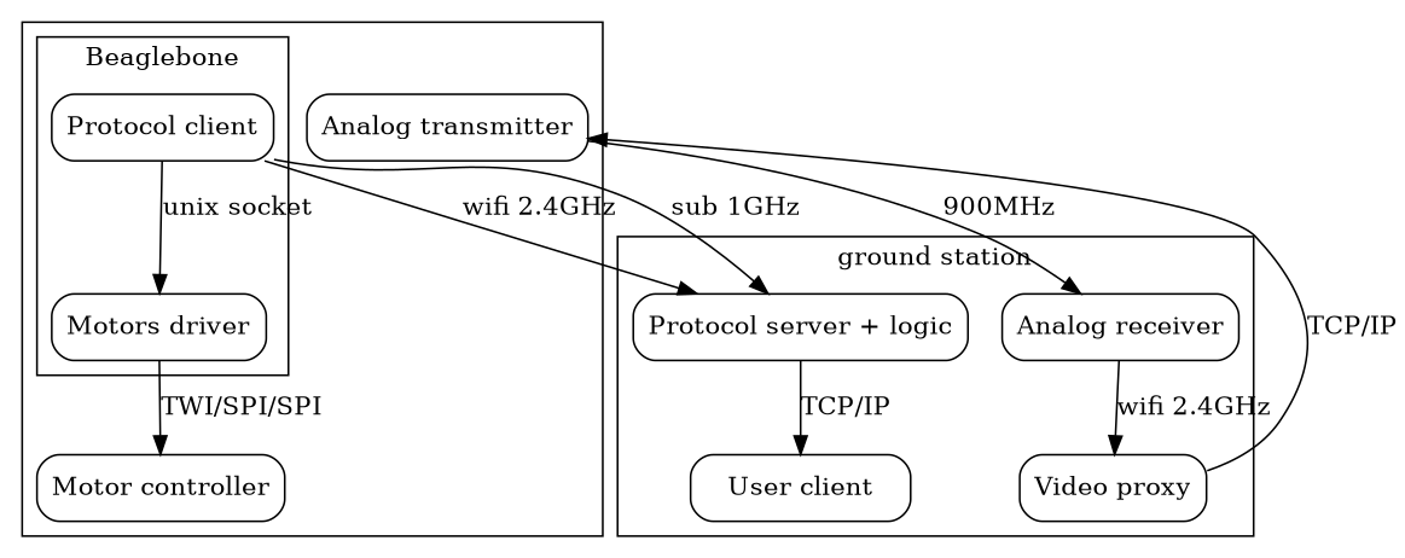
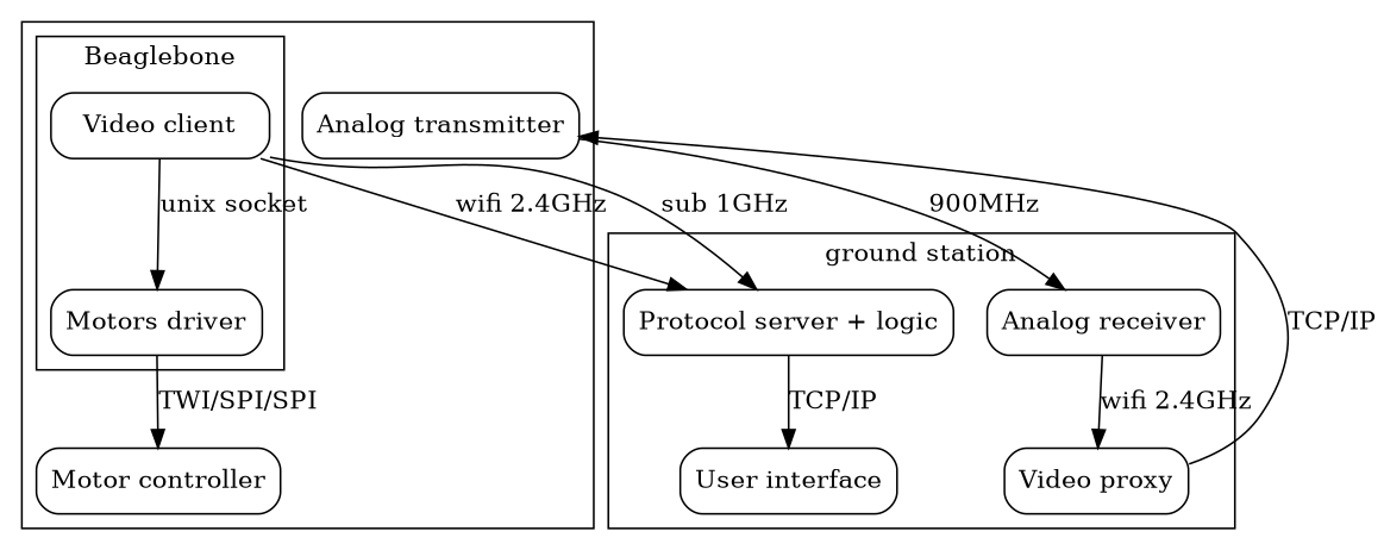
  digraph {
    node [shape=box style=rounded]
    n1 [label="Motors driver"]
-   n2 [label="Protocol client"]
+   n2 [label="Video client"]
    n3 [label="Motor controller"]
    n4 [label="Analog transmitter"]
    n5 [label="Protocol server + logic"]
-   n6 [label="User client"]
+   n6 [label="User interface"]
    n7 [label="Analog receiver"]
    n8 [label="Video proxy"]
    subgraph cluster_1 {
      n3
      n4
      subgraph cluster_2 {
        label=Beaglebone
        n1
        n2
      }
    }
    subgraph cluster_3 {
      label="ground station"
      n5
      n6
      n7
      n8
    }
    n1 -> n3 [label="TWI/SPI/SPI"]
    n2 -> n1 [label="unix socket"]
    n2 -> n5 [label="wifi 2.4GHz"]
    n2 -> n5 [label="sub 1GHz"]
    n4 -> n7 [label="900MHz"]
    n5 -> n6 [label="TCP/IP"]
    n7 -> n8 [label="wifi 2.4GHz"]
    n8 -> n4 [label="TCP/IP"]
  }
